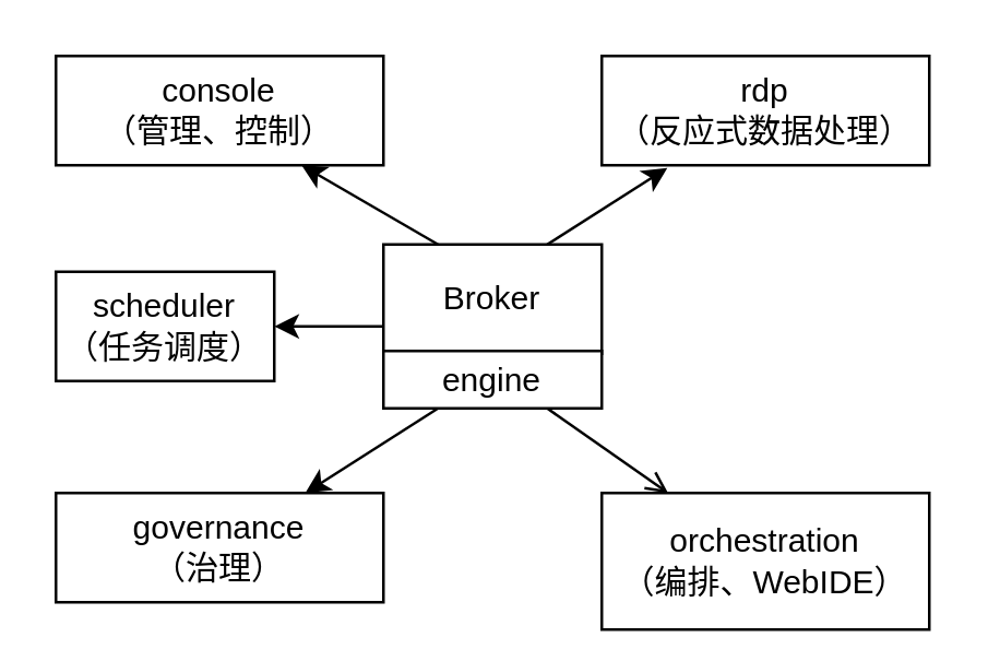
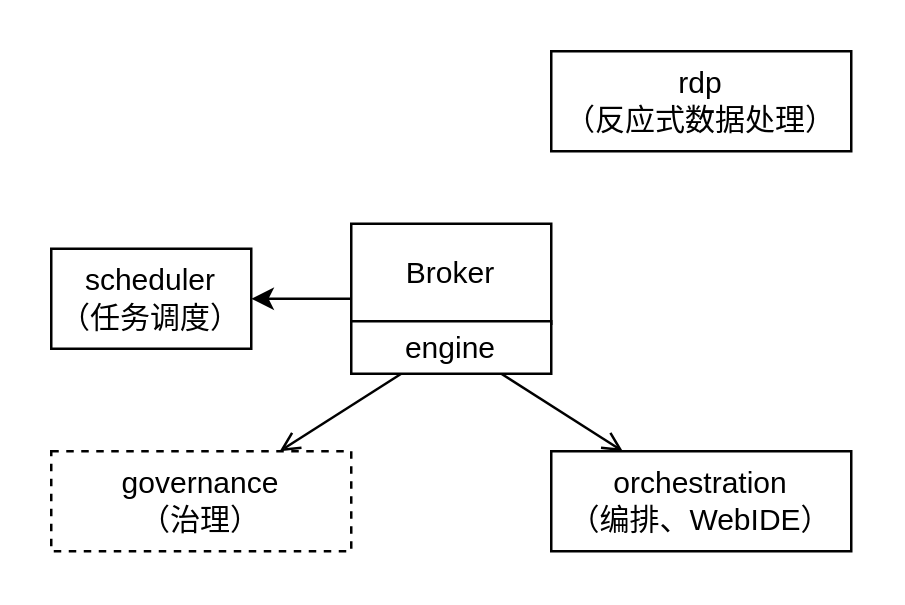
  <mxCell id="0" />
  <mxCell id="1" parent="0" />
- <mxCell id="2" value="console&lt;br&gt;（管理、控制）&lt;br&gt;" style="rounded=0;whiteSpace=wrap;html=1;" vertex="1" parent="1"><mxGeometry x="20" y="20" width="120" height="40" as="geometry" /></mxCell>
  <mxCell id="3" value="rdp&lt;br&gt;（反应式数据处理）&lt;br&gt;" style="rounded=0;whiteSpace=wrap;html=1;" vertex="1" parent="1"><mxGeometry x="220" y="20" width="120" height="40" as="geometry" /></mxCell>
  <mxCell id="4" value="scheduler&lt;br&gt;（任务调度）&lt;br&gt;" style="rounded=0;whiteSpace=wrap;html=1;" vertex="1" parent="1"><mxGeometry x="20" y="99" width="80" height="40" as="geometry" /></mxCell>
- <mxCell id="5" value="orchestration&lt;br&gt;（编排、WebIDE）&lt;br&gt;" style="rounded=0;whiteSpace=wrap;html=1;" vertex="1" parent="1"><mxGeometry x="220" y="180" width="120" height="50" as="geometry" /></mxCell>
- <mxCell id="6" value="governance&lt;br&gt;（治理）&lt;br&gt;" style="rounded=0;whiteSpace=wrap;html=1;" vertex="1" parent="1"><mxGeometry x="20" y="180" width="120" height="40" as="geometry" /></mxCell>
- <mxCell id="7" style="edgeStyle=none;rounded=0;html=1;exitX=0.25;exitY=0;entryX=0.75;entryY=1;jettySize=auto;orthogonalLoop=1;" edge="1" parent="1" source="10" target="2"><mxGeometry relative="1" as="geometry" /></mxCell>
+ <mxCell id="5" value="orchestration&lt;br&gt;（编排、WebIDE）&lt;br&gt;" style="rounded=0;whiteSpace=wrap;html=1;" vertex="1" parent="1"><mxGeometry x="220" y="180" width="120" height="40" as="geometry" /></mxCell>
+ <mxCell id="6" value="governance&lt;br&gt;（治理）&lt;br&gt;" style="rounded=0;whiteSpace=wrap;html=1;dashed=1;" vertex="1" parent="1"><mxGeometry x="20" y="180" width="120" height="40" as="geometry" /></mxCell>
  <mxCell id="8" style="edgeStyle=none;rounded=0;html=1;exitX=0;exitY=0.75;entryX=1;entryY=0.5;jettySize=auto;orthogonalLoop=1;" edge="1" parent="1" source="10" target="4"><mxGeometry relative="1" as="geometry" /></mxCell>
- <mxCell id="9" style="edgeStyle=none;rounded=0;html=1;exitX=0.75;exitY=0;entryX=0.2;entryY=1.025;entryPerimeter=0;jettySize=auto;orthogonalLoop=1;" edge="1" parent="1" source="10" target="3"><mxGeometry relative="1" as="geometry" /></mxCell>
+ <mxCell id="9" style="edgeStyle=none;rounded=0;html=1;exitX=0.75;exitY=0;jettySize=auto;orthogonalLoop=1;" edge="1" parent="1" source="10" target="13"><mxGeometry relative="1" as="geometry" /></mxCell>
  <mxCell id="10" value="Broker&lt;br&gt;" style="rounded=0;whiteSpace=wrap;html=1;" vertex="1" parent="1"><mxGeometry x="140" y="89" width="80" height="40" as="geometry" /></mxCell>
- <mxCell id="11" style="edgeStyle=none;rounded=0;html=1;exitX=0.25;exitY=1;jettySize=auto;orthogonalLoop=1;" edge="1" parent="1" source="13" target="6"><mxGeometry relative="1" as="geometry" /></mxCell>
+ <mxCell id="11" style="edgeStyle=none;rounded=0;html=1;exitX=0.25;exitY=1;jettySize=auto;orthogonalLoop=1;endArrow=open;" edge="1" parent="1" source="13" target="6"><mxGeometry relative="1" as="geometry" /></mxCell>
  <mxCell id="12" style="edgeStyle=none;rounded=0;html=1;exitX=0.75;exitY=1;jettySize=auto;orthogonalLoop=1;endArrow=open;" edge="1" parent="1" source="13" target="5"><mxGeometry relative="1" as="geometry" /></mxCell>
  <mxCell id="13" value="engine" style="rounded=0;whiteSpace=wrap;html=1;" vertex="1" parent="1"><mxGeometry x="140" y="128" width="80" height="21" as="geometry" /></mxCell>
